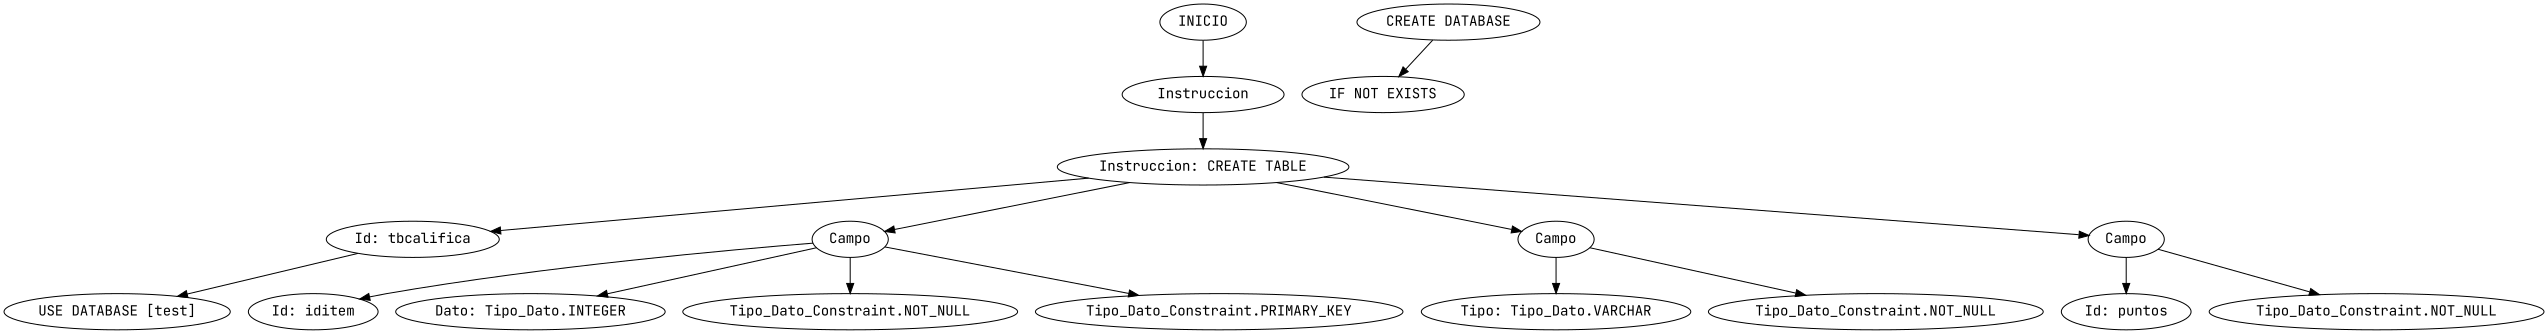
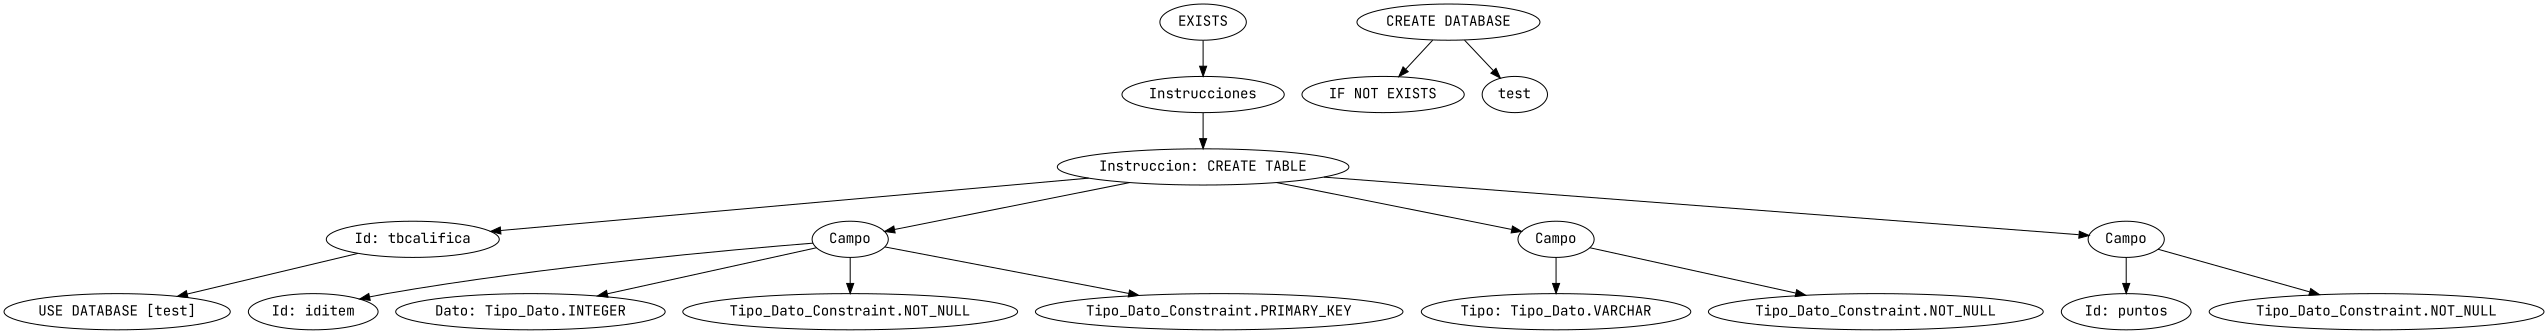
  digraph {
    fontname="JetBrains Mono"
    rankdir=TB
    node [fontname="JetBrains Mono"]
    edge [color=black fontname="JetBrains Mono"]
-   n1 [label=INICIO]
-   n2 [label=Instruccion]
+   n1 [label=EXISTS]
+   n2 [label=Instrucciones]
    n3 [label="Instruccion: CREATE TABLE"]
    n4 [label="CREATE DATABASE"]
    n5 [label="IF NOT EXISTS"]
+   n6 [label=test]
    n7 [label="USE DATABASE [test]"]
    n8 [label="Id: tbcalifica"]
    n9 [label=Campo]
    n10 [label=Campo]
    n11 [label=Campo]
    n12 [label="Id: iditem"]
    n13 [label="Dato: Tipo_Dato.INTEGER"]
    n14 [label="Tipo_Dato_Constraint.NOT_NULL"]
    n15 [label="Tipo_Dato_Constraint.PRIMARY_KEY"]
    n16 [label="Tipo: Tipo_Dato.VARCHAR"]
    n17 [label="Tipo_Dato_Constraint.NOT_NULL"]
    n18 [label="Id: puntos"]
    n19 [label="Tipo_Dato_Constraint.NOT_NULL"]
    n1 -> n2
    n2 -> n3
    n3 -> n8
    n3 -> n9
    n3 -> n10
    n3 -> n11
    n4 -> n5
+   n4 -> n6
    n8 -> n7
    n9 -> n12
    n9 -> n13
    n9 -> n14
    n9 -> n15
    n10 -> n16
    n10 -> n17
    n11 -> n18
    n11 -> n19
  }
